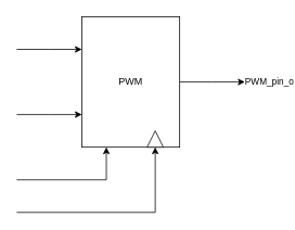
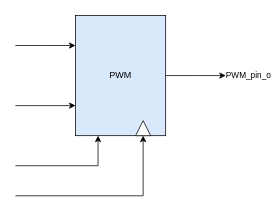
  <mxCell id="0" />
  <mxCell id="1" parent="0" />
  <mxCell id="2" style="edgeStyle=orthogonalEdgeStyle;rounded=0;orthogonalLoop=1;jettySize=auto;html=1;exitX=1;exitY=0.5;exitDx=0;exitDy=0;" edge="1" parent="1" source="8"><mxGeometry relative="1" as="geometry"><mxPoint x="300" y="100" as="targetPoint" /></mxGeometry></mxCell>
  <mxCell id="3" value="PWM_pin_o" style="edgeLabel;html=1;align=center;verticalAlign=middle;resizable=0;points=[];" vertex="1" connectable="0" parent="2"><mxGeometry x="0.026" y="-1" relative="1" as="geometry"><mxPoint x="69" y="-2" as="offset" /></mxGeometry></mxCell>
  <mxCell id="4" style="edgeStyle=orthogonalEdgeStyle;rounded=0;orthogonalLoop=1;jettySize=auto;html=1;exitX=0.75;exitY=1;exitDx=0;exitDy=0;startArrow=classic;startFill=1;endArrow=none;endFill=0;" edge="1" parent="1" source="8"><mxGeometry relative="1" as="geometry"><mxPoint x="20" y="260" as="targetPoint" /><Array as="points"><mxPoint x="190" y="260" /></Array></mxGeometry></mxCell>
  <mxCell id="5" style="edgeStyle=orthogonalEdgeStyle;rounded=0;orthogonalLoop=1;jettySize=auto;html=1;exitX=0.25;exitY=1;exitDx=0;exitDy=0;startArrow=classic;startFill=1;endArrow=none;endFill=0;" edge="1" parent="1" source="8"><mxGeometry relative="1" as="geometry"><mxPoint x="20" y="220" as="targetPoint" /><Array as="points"><mxPoint x="130" y="220" /></Array></mxGeometry></mxCell>
  <mxCell id="6" style="edgeStyle=orthogonalEdgeStyle;rounded=0;orthogonalLoop=1;jettySize=auto;html=1;exitX=0;exitY=0.25;exitDx=0;exitDy=0;startArrow=classic;startFill=1;endArrow=none;endFill=0;" edge="1" parent="1" source="8"><mxGeometry relative="1" as="geometry"><mxPoint x="20" y="60" as="targetPoint" /></mxGeometry></mxCell>
  <mxCell id="7" style="edgeStyle=orthogonalEdgeStyle;rounded=0;orthogonalLoop=1;jettySize=auto;html=1;exitX=0;exitY=0.75;exitDx=0;exitDy=0;startArrow=classic;startFill=1;endArrow=none;endFill=0;" edge="1" parent="1" source="8"><mxGeometry relative="1" as="geometry"><mxPoint x="20" y="140" as="targetPoint" /></mxGeometry></mxCell>
- <mxCell id="8" value="PWM" style="whiteSpace=wrap;html=1;" vertex="1" parent="1"><mxGeometry x="100" y="20" width="120" height="160" as="geometry" /></mxCell>
+ <mxCell id="8" value="PWM" style="whiteSpace=wrap;html=1;fillColor=#dae8fc;" vertex="1" parent="1"><mxGeometry x="100" y="20" width="120" height="160" as="geometry" /></mxCell>
  <mxCell id="9" value="" style="triangle;whiteSpace=wrap;html=1;rotation=-90;" vertex="1" parent="1"><mxGeometry x="180" y="160" width="20" height="20" as="geometry" /></mxCell>
